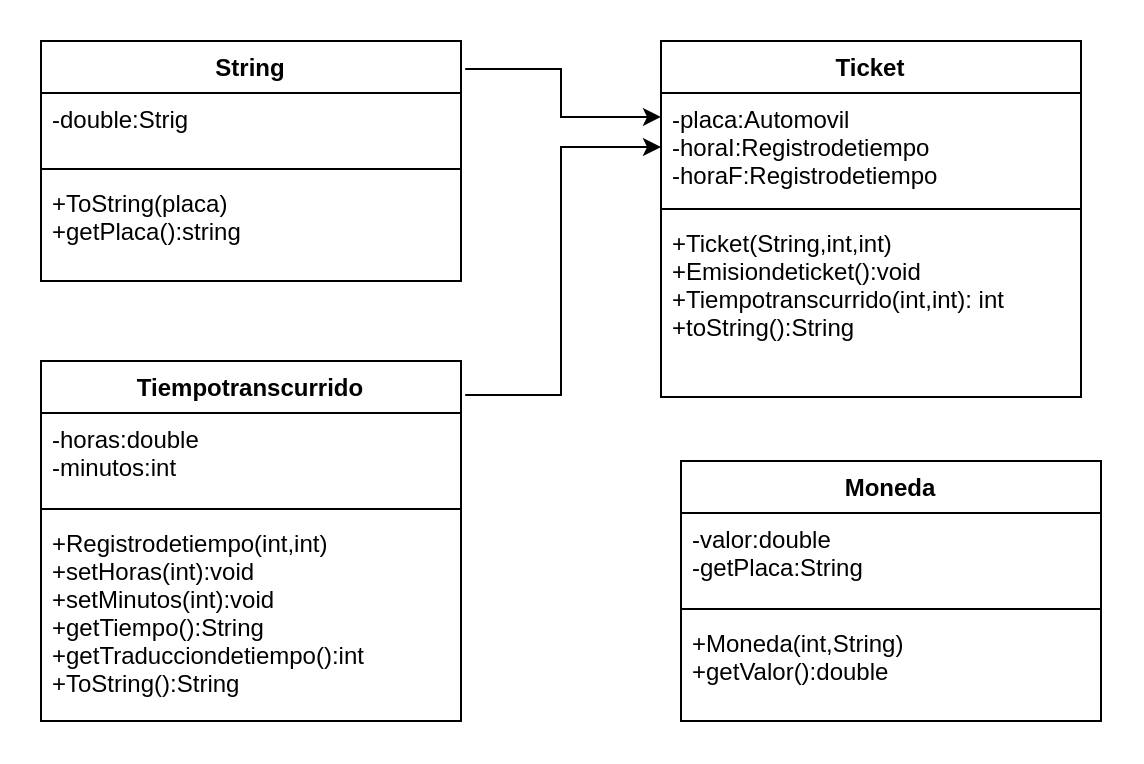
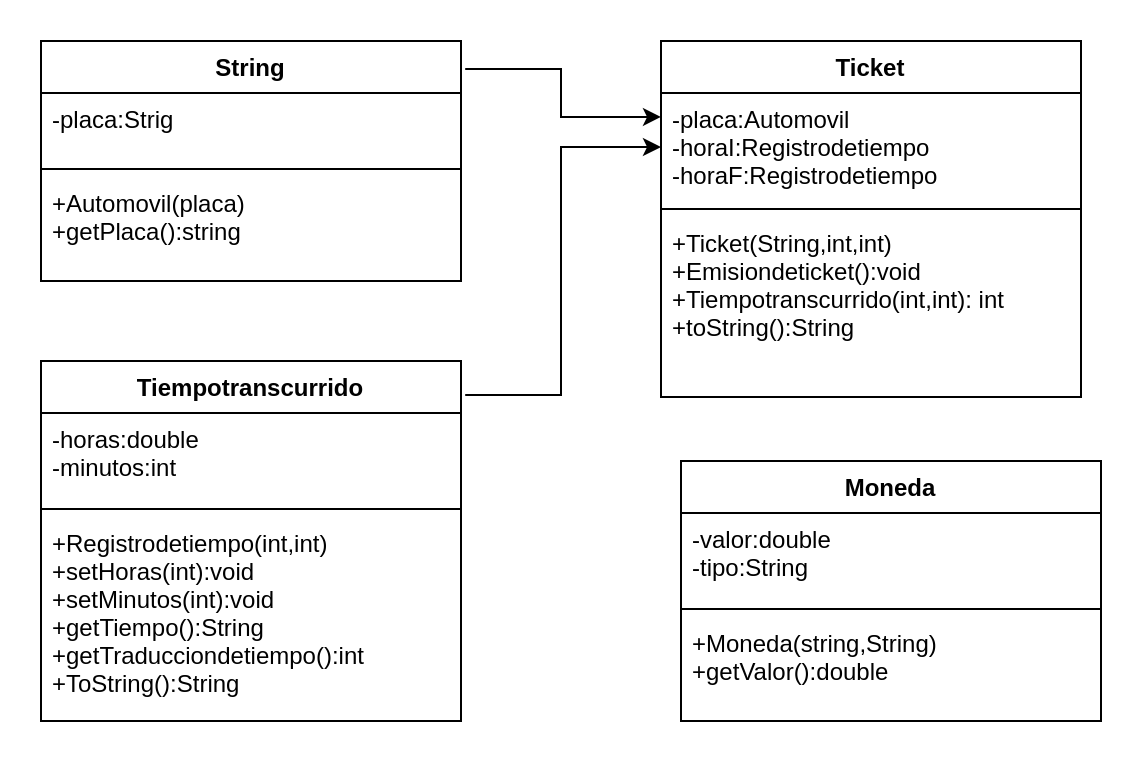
  <mxCell id="0" />
  <mxCell id="1" parent="0" />
  <mxCell id="2" value="Moneda" style="swimlane;fontStyle=1;align=center;verticalAlign=top;childLayout=stackLayout;horizontal=1;startSize=26;horizontalStack=0;resizeParent=1;resizeParentMax=0;resizeLast=0;collapsible=1;marginBottom=0;" vertex="1" parent="1"><mxGeometry x="340" y="230" width="210" height="130" as="geometry" /></mxCell>
- <mxCell id="3" value="-valor:double&#10;-getPlaca:String" style="text;strokeColor=none;fillColor=none;align=left;verticalAlign=top;spacingLeft=4;spacingRight=4;overflow=hidden;rotatable=0;points=[[0,0.5],[1,0.5]];portConstraint=eastwest;" vertex="1" parent="2"><mxGeometry y="26" width="210" height="44" as="geometry" /></mxCell>
+ <mxCell id="3" value="-valor:double&#10;-tipo:String" style="text;strokeColor=none;fillColor=none;align=left;verticalAlign=top;spacingLeft=4;spacingRight=4;overflow=hidden;rotatable=0;points=[[0,0.5],[1,0.5]];portConstraint=eastwest;" vertex="1" parent="2"><mxGeometry y="26" width="210" height="44" as="geometry" /></mxCell>
  <mxCell id="4" value="" style="line;strokeWidth=1;fillColor=none;align=left;verticalAlign=middle;spacingTop=-1;spacingLeft=3;spacingRight=3;rotatable=0;labelPosition=right;points=[];portConstraint=eastwest;" vertex="1" parent="2"><mxGeometry y="70" width="210" height="8" as="geometry" /></mxCell>
- <mxCell id="5" value="+Moneda(int,String)&#10;+getValor():double" style="text;strokeColor=none;fillColor=none;align=left;verticalAlign=top;spacingLeft=4;spacingRight=4;overflow=hidden;rotatable=0;points=[[0,0.5],[1,0.5]];portConstraint=eastwest;" vertex="1" parent="2"><mxGeometry y="78" width="210" height="52" as="geometry" /></mxCell>
+ <mxCell id="5" value="+Moneda(string,String)&#10;+getValor():double" style="text;strokeColor=none;fillColor=none;align=left;verticalAlign=top;spacingLeft=4;spacingRight=4;overflow=hidden;rotatable=0;points=[[0,0.5],[1,0.5]];portConstraint=eastwest;" vertex="1" parent="2"><mxGeometry y="78" width="210" height="52" as="geometry" /></mxCell>
  <mxCell id="6" value="String" style="swimlane;fontStyle=1;align=center;verticalAlign=top;childLayout=stackLayout;horizontal=1;startSize=26;horizontalStack=0;resizeParent=1;resizeParentMax=0;resizeLast=0;collapsible=1;marginBottom=0;" vertex="1" parent="1"><mxGeometry x="20" y="20" width="210" height="120" as="geometry" /></mxCell>
- <mxCell id="7" value="-double:Strig" style="text;strokeColor=none;fillColor=none;align=left;verticalAlign=top;spacingLeft=4;spacingRight=4;overflow=hidden;rotatable=0;points=[[0,0.5],[1,0.5]];portConstraint=eastwest;" vertex="1" parent="6"><mxGeometry y="26" width="210" height="34" as="geometry" /></mxCell>
+ <mxCell id="7" value="-placa:Strig" style="text;strokeColor=none;fillColor=none;align=left;verticalAlign=top;spacingLeft=4;spacingRight=4;overflow=hidden;rotatable=0;points=[[0,0.5],[1,0.5]];portConstraint=eastwest;" vertex="1" parent="6"><mxGeometry y="26" width="210" height="34" as="geometry" /></mxCell>
  <mxCell id="8" value="" style="line;strokeWidth=1;fillColor=none;align=left;verticalAlign=middle;spacingTop=-1;spacingLeft=3;spacingRight=3;rotatable=0;labelPosition=right;points=[];portConstraint=eastwest;" vertex="1" parent="6"><mxGeometry y="60" width="210" height="8" as="geometry" /></mxCell>
- <mxCell id="9" value="+ToString(placa)&#10;+getPlaca():string" style="text;strokeColor=none;fillColor=none;align=left;verticalAlign=top;spacingLeft=4;spacingRight=4;overflow=hidden;rotatable=0;points=[[0,0.5],[1,0.5]];portConstraint=eastwest;" vertex="1" parent="6"><mxGeometry y="68" width="210" height="52" as="geometry" /></mxCell>
+ <mxCell id="9" value="+Automovil(placa)&#10;+getPlaca():string" style="text;strokeColor=none;fillColor=none;align=left;verticalAlign=top;spacingLeft=4;spacingRight=4;overflow=hidden;rotatable=0;points=[[0,0.5],[1,0.5]];portConstraint=eastwest;" vertex="1" parent="6"><mxGeometry y="68" width="210" height="52" as="geometry" /></mxCell>
  <mxCell id="10" value="Tiempotranscurrido" style="swimlane;fontStyle=1;align=center;verticalAlign=top;childLayout=stackLayout;horizontal=1;startSize=26;horizontalStack=0;resizeParent=1;resizeParentMax=0;resizeLast=0;collapsible=1;marginBottom=0;" vertex="1" parent="1"><mxGeometry x="20" y="180" width="210" height="180" as="geometry" /></mxCell>
  <mxCell id="11" value="-horas:double&#10;-minutos:int" style="text;strokeColor=none;fillColor=none;align=left;verticalAlign=top;spacingLeft=4;spacingRight=4;overflow=hidden;rotatable=0;points=[[0,0.5],[1,0.5]];portConstraint=eastwest;" vertex="1" parent="10"><mxGeometry y="26" width="210" height="44" as="geometry" /></mxCell>
  <mxCell id="12" value="" style="line;strokeWidth=1;fillColor=none;align=left;verticalAlign=middle;spacingTop=-1;spacingLeft=3;spacingRight=3;rotatable=0;labelPosition=right;points=[];portConstraint=eastwest;" vertex="1" parent="10"><mxGeometry y="70" width="210" height="8" as="geometry" /></mxCell>
  <mxCell id="13" value="+Registrodetiempo(int,int)&#10;+setHoras(int):void&#10;+setMinutos(int):void&#10;+getTiempo():String&#10;+getTraducciondetiempo():int&#10;+ToString():String" style="text;strokeColor=none;fillColor=none;align=left;verticalAlign=top;spacingLeft=4;spacingRight=4;overflow=hidden;rotatable=0;points=[[0,0.5],[1,0.5]];portConstraint=eastwest;" vertex="1" parent="10"><mxGeometry y="78" width="210" height="102" as="geometry" /></mxCell>
  <mxCell id="14" value="Ticket" style="swimlane;fontStyle=1;align=center;verticalAlign=top;childLayout=stackLayout;horizontal=1;startSize=26;horizontalStack=0;resizeParent=1;resizeParentMax=0;resizeLast=0;collapsible=1;marginBottom=0;" vertex="1" parent="1"><mxGeometry x="330" y="20" width="210" height="178" as="geometry" /></mxCell>
  <mxCell id="15" value="-placa:Automovil&#10;-horaI:Registrodetiempo&#10;-horaF:Registrodetiempo" style="text;strokeColor=none;fillColor=none;align=left;verticalAlign=top;spacingLeft=4;spacingRight=4;overflow=hidden;rotatable=0;points=[[0,0.5],[1,0.5]];portConstraint=eastwest;" vertex="1" parent="14"><mxGeometry y="26" width="210" height="54" as="geometry" /></mxCell>
  <mxCell id="16" value="" style="line;strokeWidth=1;fillColor=none;align=left;verticalAlign=middle;spacingTop=-1;spacingLeft=3;spacingRight=3;rotatable=0;labelPosition=right;points=[];portConstraint=eastwest;" vertex="1" parent="14"><mxGeometry y="80" width="210" height="8" as="geometry" /></mxCell>
  <mxCell id="17" value="+Ticket(String,int,int)&#10;+Emisiondeticket():void&#10;+Tiempotranscurrido(int,int): int&#10;+toString():String" style="text;strokeColor=none;fillColor=none;align=left;verticalAlign=top;spacingLeft=4;spacingRight=4;overflow=hidden;rotatable=0;points=[[0,0.5],[1,0.5]];portConstraint=eastwest;" vertex="1" parent="14"><mxGeometry y="88" width="210" height="90" as="geometry" /></mxCell>
  <mxCell id="18" style="edgeStyle=orthogonalEdgeStyle;rounded=0;orthogonalLoop=1;jettySize=auto;html=1;exitX=1.01;exitY=0.117;exitDx=0;exitDy=0;entryX=0;entryY=0.222;entryDx=0;entryDy=0;entryPerimeter=0;exitPerimeter=0;" edge="1" parent="1" source="6" target="15"><mxGeometry relative="1" as="geometry" /></mxCell>
  <mxCell id="19" style="edgeStyle=orthogonalEdgeStyle;rounded=0;orthogonalLoop=1;jettySize=auto;html=1;exitX=1.01;exitY=-0.205;exitDx=0;exitDy=0;entryX=0;entryY=0.5;entryDx=0;entryDy=0;exitPerimeter=0;" edge="1" parent="1" source="11" target="15"><mxGeometry relative="1" as="geometry" /></mxCell>
